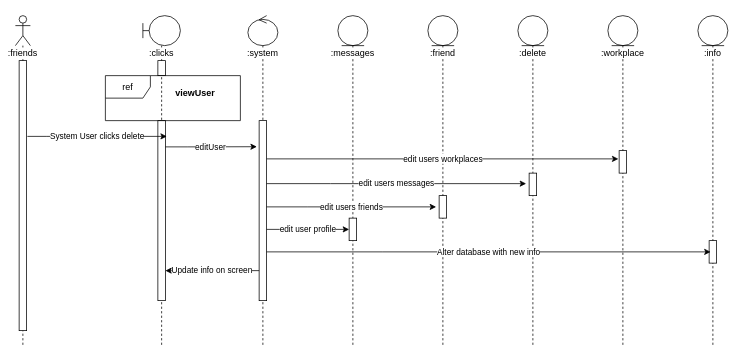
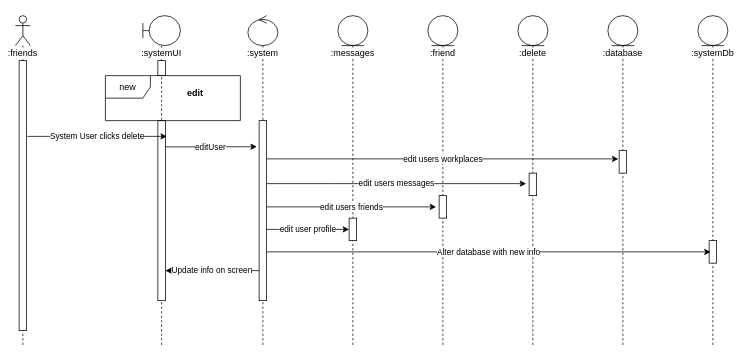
  <mxCell id="0" />
  <mxCell id="1" parent="0" />
  <mxCell id="2" value=":friends" style="shape=umlLifeline;participant=umlActor;perimeter=lifelinePerimeter;whiteSpace=wrap;html=1;container=1;collapsible=0;recursiveResize=0;verticalAlign=top;spacingTop=36;labelBackgroundColor=#ffffff;outlineConnect=0;" vertex="1" parent="1"><mxGeometry x="20" y="20" width="20" height="440" as="geometry" /></mxCell>
  <mxCell id="3" value="" style="html=1;points=[];perimeter=orthogonalPerimeter;" vertex="1" parent="2"><mxGeometry x="5" y="60" width="10" height="360" as="geometry" /></mxCell>
- <mxCell id="4" value=":clicks" style="shape=umlLifeline;participant=umlBoundary;perimeter=lifelinePerimeter;whiteSpace=wrap;html=1;container=1;collapsible=0;recursiveResize=0;verticalAlign=top;spacingTop=36;labelBackgroundColor=#ffffff;outlineConnect=0;" vertex="1" parent="1"><mxGeometry x="190" y="20" width="50" height="440" as="geometry" /></mxCell>
+ <mxCell id="4" value=":systemUI" style="shape=umlLifeline;participant=umlBoundary;perimeter=lifelinePerimeter;whiteSpace=wrap;html=1;container=1;collapsible=0;recursiveResize=0;verticalAlign=top;spacingTop=36;labelBackgroundColor=#ffffff;outlineConnect=0;" vertex="1" parent="1"><mxGeometry x="190" y="20" width="50" height="440" as="geometry" /></mxCell>
  <mxCell id="5" value="" style="html=1;points=[];perimeter=orthogonalPerimeter;" vertex="1" parent="4"><mxGeometry x="20" y="140" width="10" height="240" as="geometry" /></mxCell>
  <mxCell id="6" value="" style="html=1;points=[];perimeter=orthogonalPerimeter;" vertex="1" parent="4"><mxGeometry x="20" y="60" width="10" height="20" as="geometry" /></mxCell>
  <mxCell id="7" value=":system" style="shape=umlLifeline;participant=umlControl;perimeter=lifelinePerimeter;whiteSpace=wrap;html=1;container=1;collapsible=0;recursiveResize=0;verticalAlign=top;spacingTop=36;labelBackgroundColor=#ffffff;outlineConnect=0;" vertex="1" parent="1"><mxGeometry x="330" y="20" width="40" height="440" as="geometry" /></mxCell>
  <mxCell id="8" value="" style="html=1;points=[];perimeter=orthogonalPerimeter;" vertex="1" parent="7"><mxGeometry x="15" y="140" width="10" height="240" as="geometry" /></mxCell>
  <mxCell id="9" value=":messages" style="shape=umlLifeline;participant=umlEntity;perimeter=lifelinePerimeter;whiteSpace=wrap;html=1;container=1;collapsible=0;recursiveResize=0;verticalAlign=top;spacingTop=36;labelBackgroundColor=#ffffff;outlineConnect=0;" vertex="1" parent="1"><mxGeometry x="450" y="20" width="40" height="440" as="geometry" /></mxCell>
  <mxCell id="10" value=":friend" style="shape=umlLifeline;participant=umlEntity;perimeter=lifelinePerimeter;whiteSpace=wrap;html=1;container=1;collapsible=0;recursiveResize=0;verticalAlign=top;spacingTop=36;labelBackgroundColor=#ffffff;outlineConnect=0;" vertex="1" parent="1"><mxGeometry x="570" y="20" width="40" height="440" as="geometry" /></mxCell>
  <mxCell id="11" value="" style="html=1;points=[];perimeter=orthogonalPerimeter;" vertex="1" parent="10"><mxGeometry x="15" y="240" width="10" height="30" as="geometry" /></mxCell>
  <mxCell id="12" value=":delete" style="shape=umlLifeline;participant=umlEntity;perimeter=lifelinePerimeter;whiteSpace=wrap;html=1;container=1;collapsible=0;recursiveResize=0;verticalAlign=top;spacingTop=36;labelBackgroundColor=#ffffff;outlineConnect=0;" vertex="1" parent="1"><mxGeometry x="690" y="20" width="40" height="440" as="geometry" /></mxCell>
  <mxCell id="13" value="" style="html=1;points=[];perimeter=orthogonalPerimeter;" vertex="1" parent="12"><mxGeometry x="15" y="210" width="10" height="30" as="geometry" /></mxCell>
- <mxCell id="14" value=":workplace" style="shape=umlLifeline;participant=umlEntity;perimeter=lifelinePerimeter;whiteSpace=wrap;html=1;container=1;collapsible=0;recursiveResize=0;verticalAlign=top;spacingTop=36;labelBackgroundColor=#ffffff;outlineConnect=0;" vertex="1" parent="1"><mxGeometry x="810" y="20" width="40" height="440" as="geometry" /></mxCell>
+ <mxCell id="14" value=":database" style="shape=umlLifeline;participant=umlEntity;perimeter=lifelinePerimeter;whiteSpace=wrap;html=1;container=1;collapsible=0;recursiveResize=0;verticalAlign=top;spacingTop=36;labelBackgroundColor=#ffffff;outlineConnect=0;" vertex="1" parent="1"><mxGeometry x="810" y="20" width="40" height="440" as="geometry" /></mxCell>
  <mxCell id="15" value="" style="html=1;points=[];perimeter=orthogonalPerimeter;" vertex="1" parent="14"><mxGeometry x="15" y="180" width="10" height="30" as="geometry" /></mxCell>
- <mxCell id="16" value=":info" style="shape=umlLifeline;participant=umlEntity;perimeter=lifelinePerimeter;whiteSpace=wrap;html=1;container=1;collapsible=0;recursiveResize=0;verticalAlign=top;spacingTop=36;labelBackgroundColor=#ffffff;outlineConnect=0;" vertex="1" parent="1"><mxGeometry x="930" y="20" width="40" height="440" as="geometry" /></mxCell>
+ <mxCell id="16" value=":systemDb" style="shape=umlLifeline;participant=umlEntity;perimeter=lifelinePerimeter;whiteSpace=wrap;html=1;container=1;collapsible=0;recursiveResize=0;verticalAlign=top;spacingTop=36;labelBackgroundColor=#ffffff;outlineConnect=0;" vertex="1" parent="1"><mxGeometry x="930" y="20" width="40" height="440" as="geometry" /></mxCell>
  <mxCell id="17" value="" style="html=1;points=[];perimeter=orthogonalPerimeter;" vertex="1" parent="16"><mxGeometry x="15" y="300" width="10" height="30" as="geometry" /></mxCell>
- <mxCell id="18" value="ref" style="shape=umlFrame;whiteSpace=wrap;html=1;" vertex="1" parent="1"><mxGeometry x="140" y="100" width="180" height="60" as="geometry" /></mxCell>
- <mxCell id="19" value="viewUser" style="text;align=center;fontStyle=1;verticalAlign=middle;spacingLeft=3;spacingRight=3;strokeColor=none;rotatable=0;points=[[0,0.5],[1,0.5]];portConstraint=eastwest;" vertex="1" parent="1"><mxGeometry x="220" y="110" width="80" height="26" as="geometry" /></mxCell>
+ <mxCell id="18" value="new" style="shape=umlFrame;whiteSpace=wrap;html=1;" vertex="1" parent="1"><mxGeometry x="140" y="100" width="180" height="60" as="geometry" /></mxCell>
+ <mxCell id="19" value="edit" style="text;align=center;fontStyle=1;verticalAlign=middle;spacingLeft=3;spacingRight=3;strokeColor=none;rotatable=0;points=[[0,0.5],[1,0.5]];portConstraint=eastwest;" vertex="1" parent="1"><mxGeometry x="220" y="110" width="80" height="26" as="geometry" /></mxCell>
  <mxCell id="20" value="System User clicks delete" style="edgeStyle=orthogonalEdgeStyle;rounded=0;orthogonalLoop=1;jettySize=auto;html=1;" edge="1" parent="1"><mxGeometry relative="1" as="geometry"><mxPoint x="222" y="181" as="targetPoint" /><Array as="points"><mxPoint x="61" y="181" /><mxPoint x="61" y="181" /></Array><mxPoint x="36" y="181" as="sourcePoint" /></mxGeometry></mxCell>
  <mxCell id="21" value="editUser" style="edgeStyle=orthogonalEdgeStyle;rounded=0;orthogonalLoop=1;jettySize=auto;html=1;entryX=-0.3;entryY=0.145;entryDx=0;entryDy=0;entryPerimeter=0;" edge="1" parent="1" source="5" target="8"><mxGeometry x="-0.011" relative="1" as="geometry"><Array as="points"><mxPoint x="250" y="195" /><mxPoint x="250" y="195" /></Array><mxPoint as="offset" /></mxGeometry></mxCell>
  <mxCell id="22" value="" style="html=1;points=[];perimeter=orthogonalPerimeter;" vertex="1" parent="1"><mxGeometry x="465" y="290" width="10" height="30" as="geometry" /></mxCell>
  <mxCell id="23" value="edit users workplaces" style="edgeStyle=orthogonalEdgeStyle;rounded=0;orthogonalLoop=1;jettySize=auto;html=1;entryX=-0.1;entryY=0.367;entryDx=0;entryDy=0;entryPerimeter=0;" edge="1" parent="1" source="8" target="15"><mxGeometry relative="1" as="geometry"><Array as="points"><mxPoint x="470" y="211" /><mxPoint x="470" y="211" /></Array></mxGeometry></mxCell>
  <mxCell id="24" value="edit users messages" style="edgeStyle=orthogonalEdgeStyle;rounded=0;orthogonalLoop=1;jettySize=auto;html=1;entryX=-0.4;entryY=0.467;entryDx=0;entryDy=0;entryPerimeter=0;" edge="1" parent="1" source="8" target="13"><mxGeometry relative="1" as="geometry"><Array as="points"><mxPoint x="440" y="244" /><mxPoint x="440" y="244" /></Array></mxGeometry></mxCell>
  <mxCell id="25" value="edit users friends" style="edgeStyle=orthogonalEdgeStyle;rounded=0;orthogonalLoop=1;jettySize=auto;html=1;entryX=-0.4;entryY=0.5;entryDx=0;entryDy=0;entryPerimeter=0;" edge="1" parent="1" source="8" target="11"><mxGeometry relative="1" as="geometry"><Array as="points"><mxPoint x="410" y="275" /><mxPoint x="410" y="275" /></Array></mxGeometry></mxCell>
  <mxCell id="26" value="edit user profile" style="edgeStyle=orthogonalEdgeStyle;rounded=0;orthogonalLoop=1;jettySize=auto;html=1;" edge="1" parent="1" source="8" target="22"><mxGeometry relative="1" as="geometry"><Array as="points"><mxPoint x="380" y="305" /><mxPoint x="380" y="305" /></Array></mxGeometry></mxCell>
  <mxCell id="27" value="Alter database with new info" style="edgeStyle=orthogonalEdgeStyle;rounded=0;orthogonalLoop=1;jettySize=auto;html=1;entryX=0.2;entryY=0.5;entryDx=0;entryDy=0;entryPerimeter=0;" edge="1" parent="1" source="8" target="17"><mxGeometry relative="1" as="geometry"><Array as="points"><mxPoint x="510" y="335" /><mxPoint x="510" y="335" /></Array></mxGeometry></mxCell>
  <mxCell id="28" value="Update info on screen" style="edgeStyle=orthogonalEdgeStyle;rounded=0;orthogonalLoop=1;jettySize=auto;html=1;" edge="1" parent="1" source="8" target="5"><mxGeometry relative="1" as="geometry"><mxPoint x="230" y="360" as="targetPoint" /><Array as="points"><mxPoint x="250" y="360" /><mxPoint x="250" y="360" /></Array></mxGeometry></mxCell>
